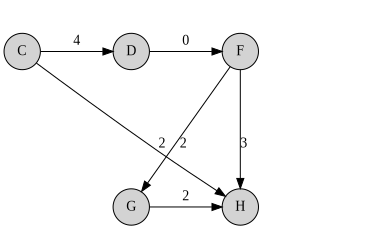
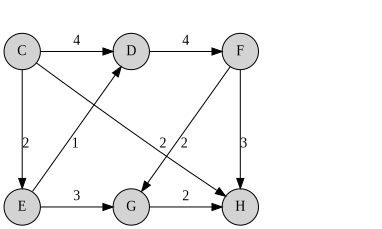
  digraph {
    fontname="Liberation Serif"
    rankdir=TB
    node [fontname="Liberation Serif" shape=circle style=filled]
    edge [fontname="Liberation Serif" minlen=2]
    C [rank=source]
    D
    F
+   E
    G
    H [rank=sink]
    n7 [fillcolor=white fontcolor=white label=< 			<TABLE BORDER="0"> 				<TR><TD>                    </TD></TR> 				<TR><TD>                    </TD></TR> 				<TR><TD>                    </TD></TR> 				<TR><TD>                    </TD></TR> 			</TABLE>> shape=none]
    subgraph sub_1 {
      rank=same
      C
      D
      F
    }
    subgraph sub_2 {
      rank=same
+     E
      G
      H
    }
    subgraph sub_3 {
      rank=same
      n7
    }
    C -> D [label=4]
+   C -> E [label=2]
    C -> H [label=2]
-   D -> F [label=0]
+   D -> F [label=4]
    F -> G [label=2]
    F -> H [label=3]
+   E -> D [label=1]
+   E -> G [label=3]
    G -> H [label=2]
  }
